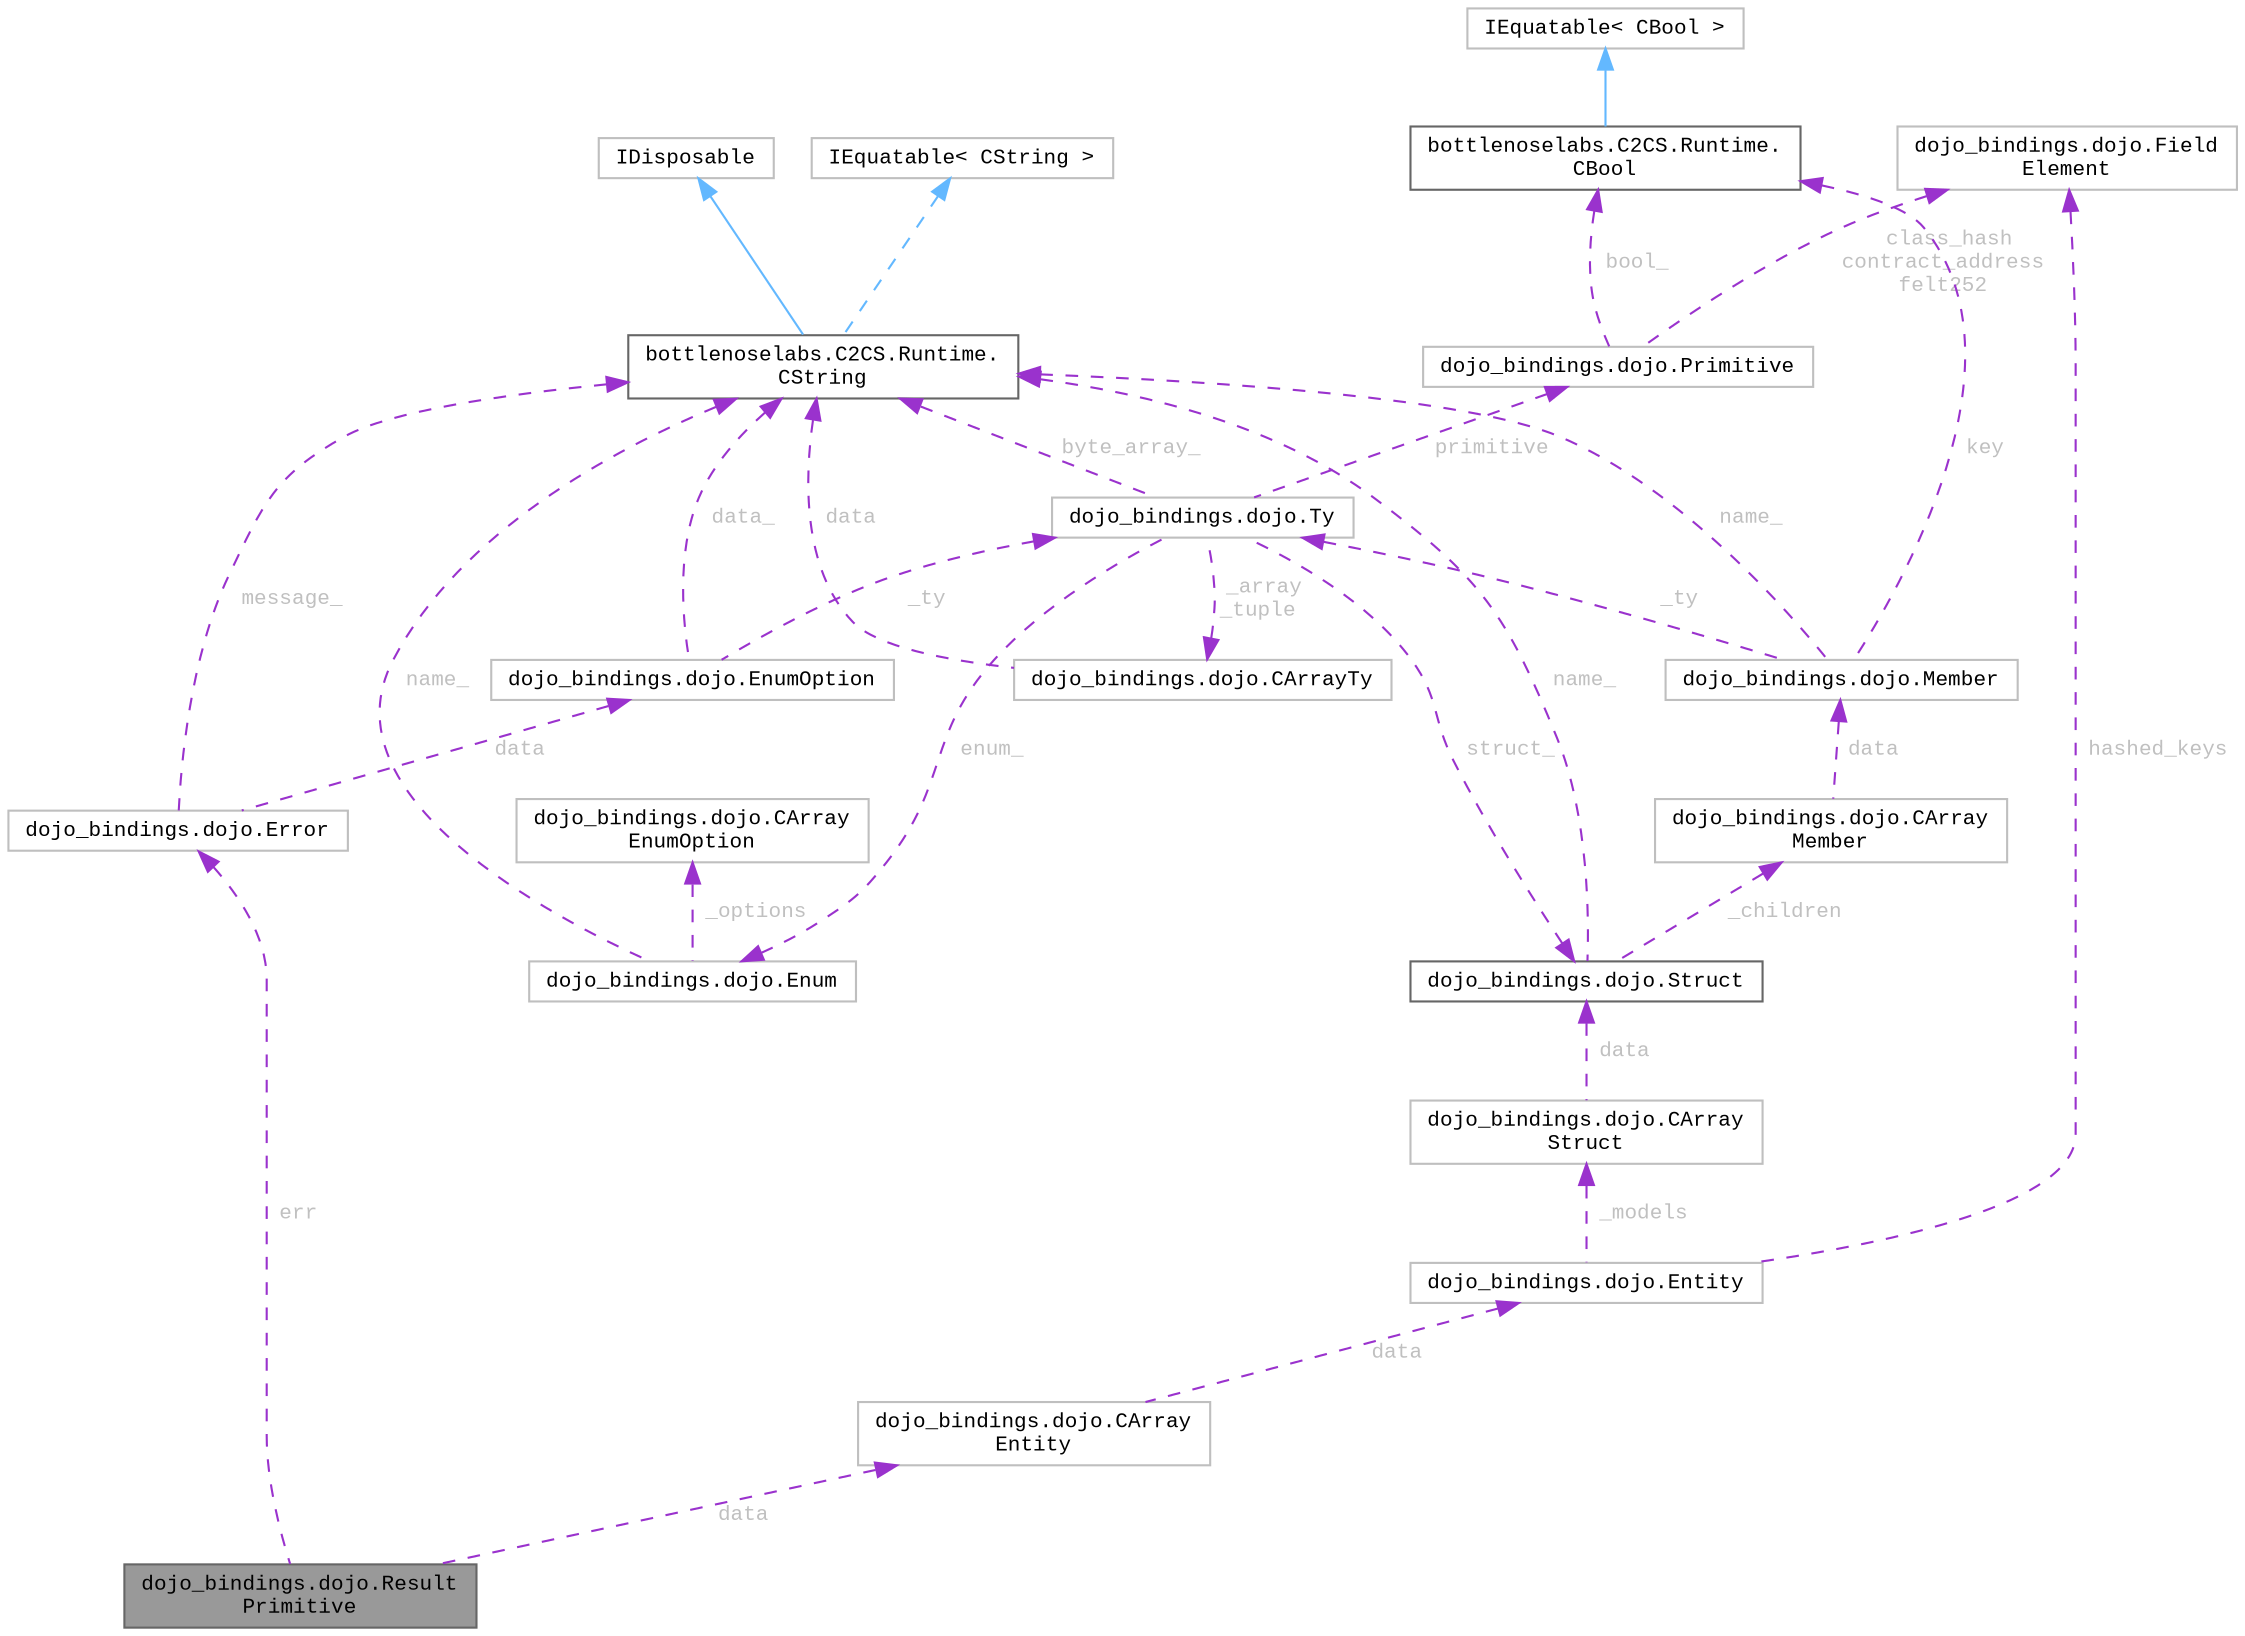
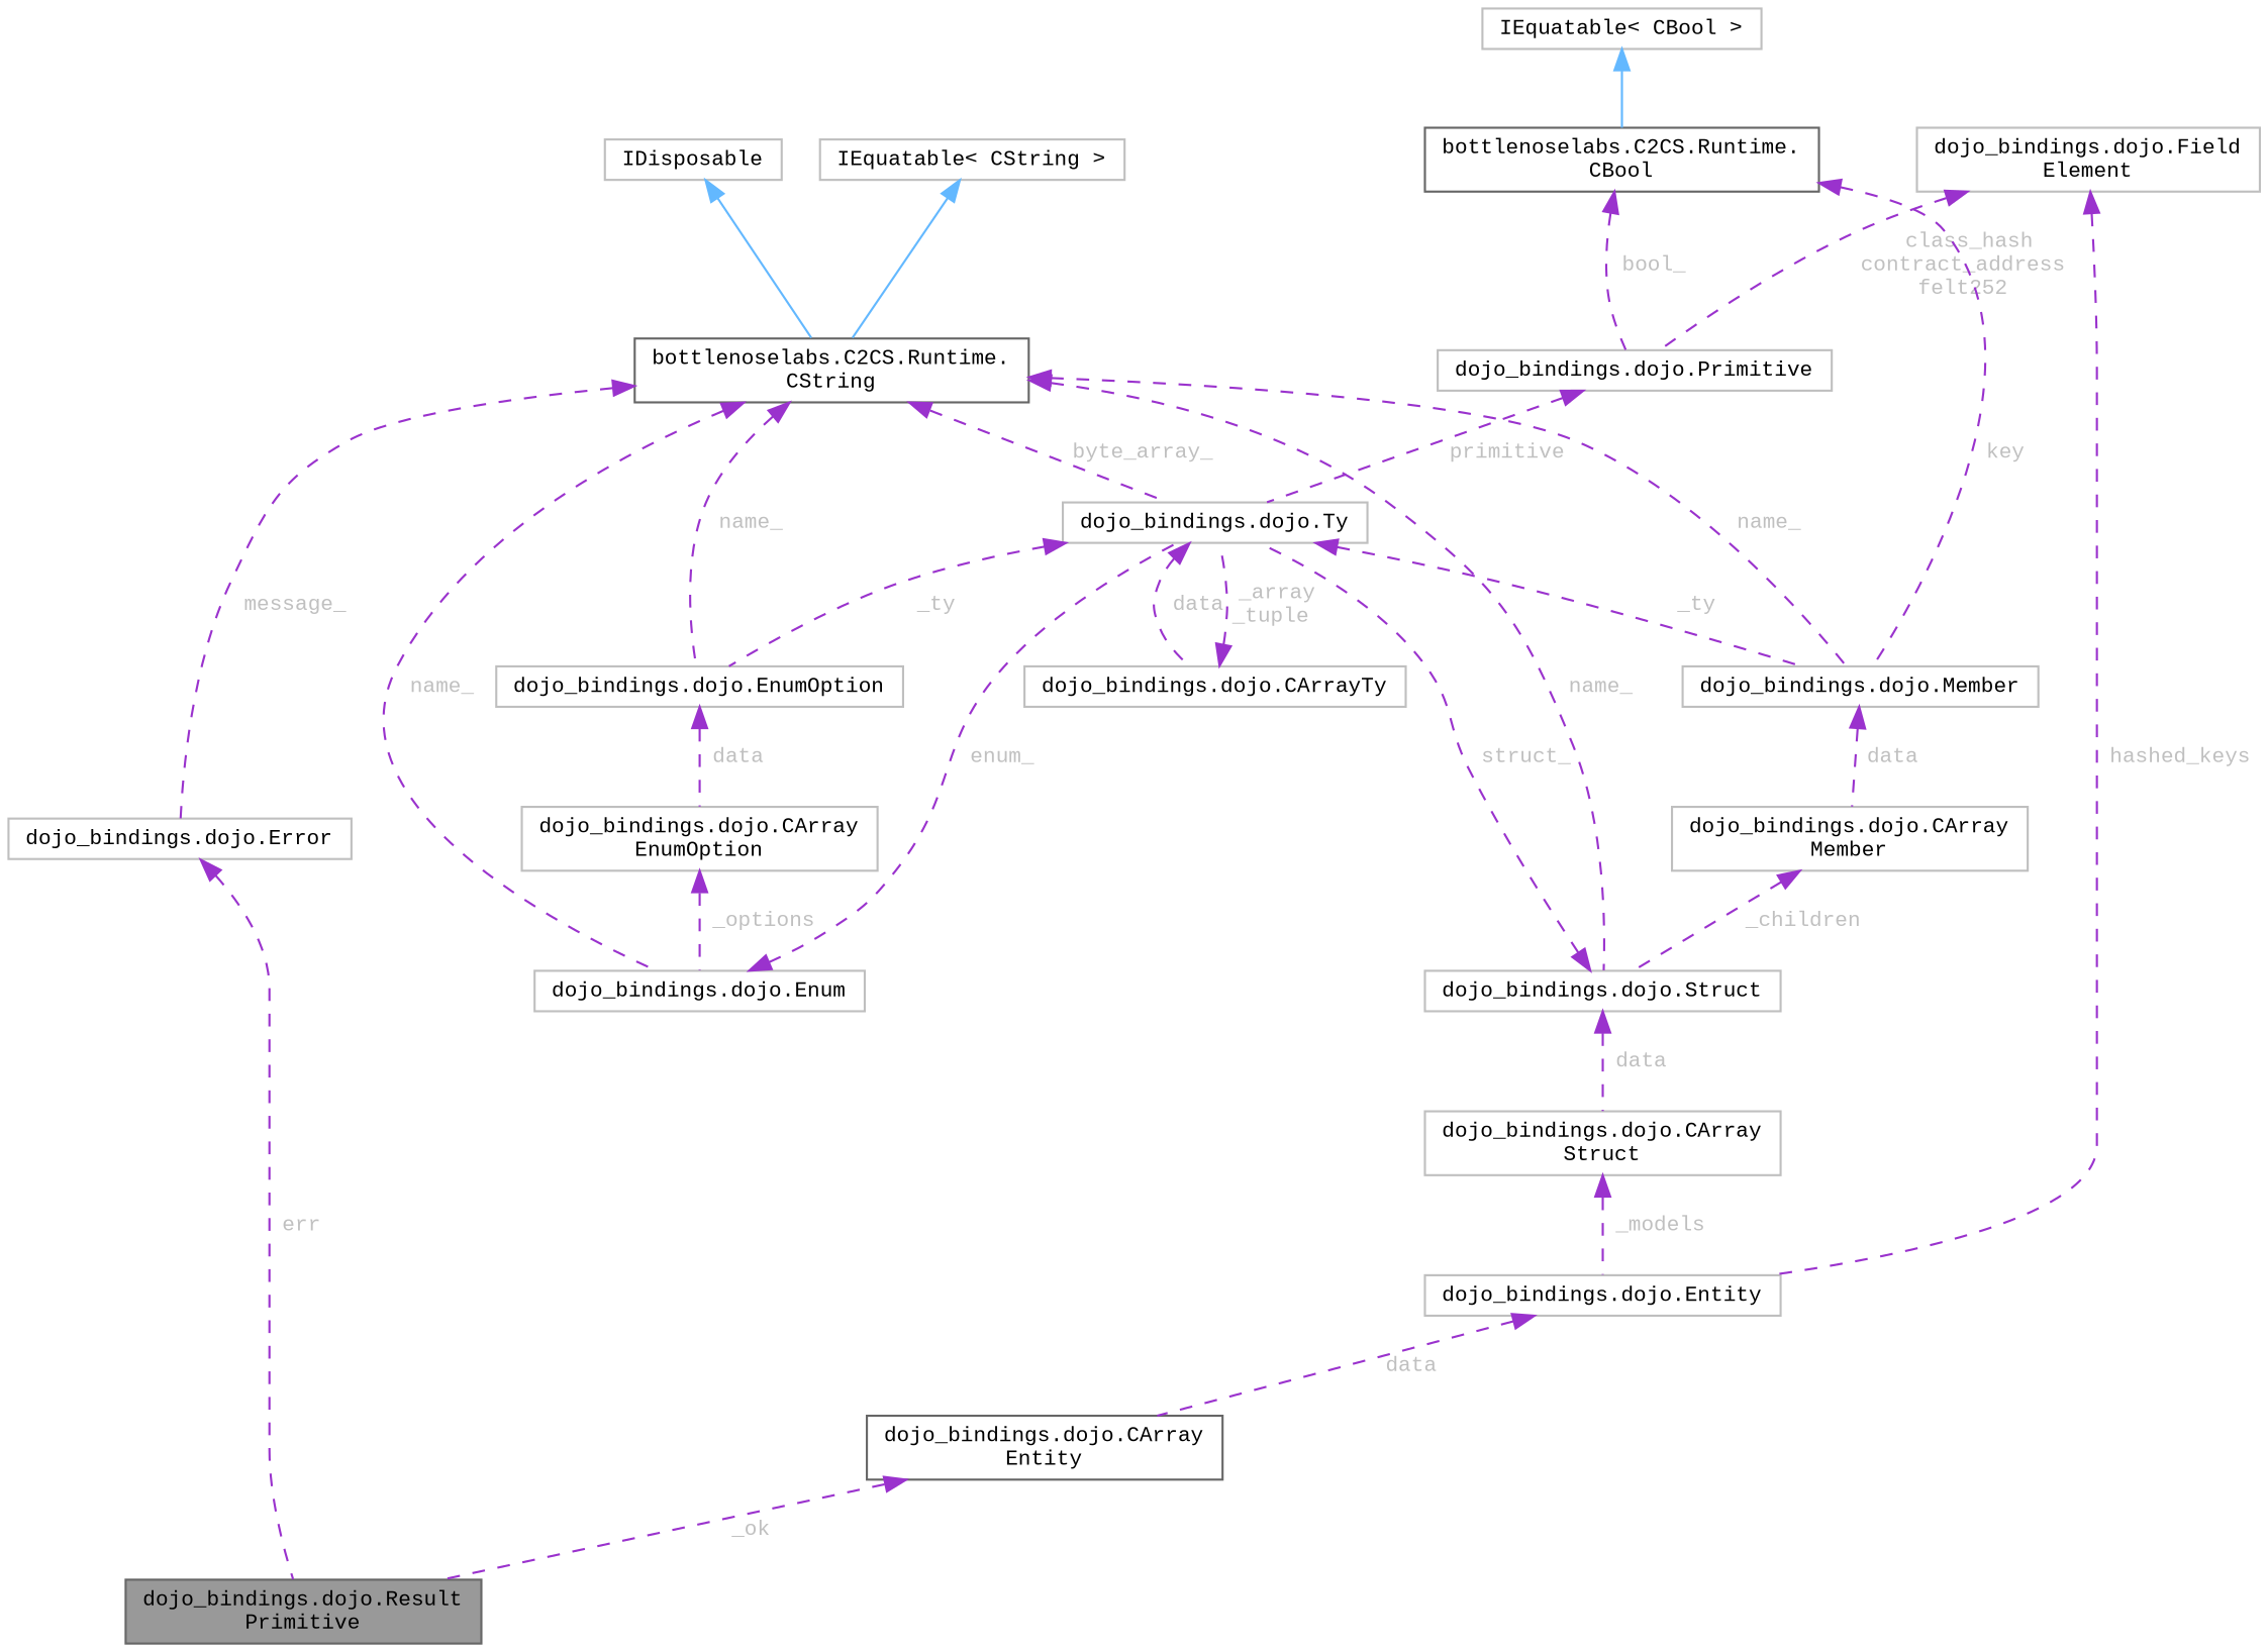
  digraph {
    fontname="Liberation Mono"
    node [color=grey75 fillcolor=white fontname="Liberation Mono" fontsize=10 shape=box style=filled]
    edge [color=darkorchid3 dir=back fontcolor=grey fontname="Liberation Mono" fontsize=10 labelfontname=Helvetica labelfontsize=10 style=dashed]
    n1 [color=gray40 fillcolor=grey60 fontcolor=black height=0.2 label="dojo_bindings.dojo.Result\lPrimitive" width=0.4]
-   n2 [height=0.2 label="dojo_bindings.dojo.CArray\lEntity" width=0.4]
+   n2 [color=gray40 height=0.2 label="dojo_bindings.dojo.CArray\lEntity" width=0.4]
    n3 [height=0.2 label="dojo_bindings.dojo.Entity" width=0.4]
    n4 [height=0.2 label="dojo_bindings.dojo.Field\lElement" width=0.4]
    n5 [height=0.2 label="dojo_bindings.dojo.Primitive" width=0.4]
    n6 [height=0.2 label="dojo_bindings.dojo.Ty" width=0.4]
    n7 [height=0.2 label="dojo_bindings.dojo.CArray\lStruct" width=0.4]
-   n8 [color=gray40 height=0.2 label="dojo_bindings.dojo.Struct" width=0.4]
+   n8 [height=0.2 label="dojo_bindings.dojo.Struct" width=0.4]
    n9 [height=0.2 label="dojo_bindings.dojo.Member" width=0.4]
    n10 [height=0.2 label="dojo_bindings.dojo.EnumOption" width=0.4]
    n11 [height=0.2 label="dojo_bindings.dojo.CArrayTy" width=0.4]
    n12 [color=gray40 height=0.2 label="bottlenoselabs.C2CS.Runtime.\lCString" width=0.4]
    n13 [height=0.2 label="dojo_bindings.dojo.Enum" width=0.4]
    n14 [height=0.2 label="dojo_bindings.dojo.Error" width=0.4]
    n15 [height=0.2 label="dojo_bindings.dojo.CArray\lMember" width=0.4]
    n16 [height=0.2 label="dojo_bindings.dojo.CArray\lEnumOption" width=0.4]
    n17 [height=0.2 label="IEquatable\< CString \>" width=0.4]
    n18 [height=0.2 label=IDisposable width=0.4]
    n19 [color=gray40 height=0.2 label="bottlenoselabs.C2CS.Runtime.\lCBool" width=0.4]
    n20 [height=0.2 label="IEquatable\< CBool \>" width=0.4]
-   n2 -> n1 [label=" data"]
+   n2 -> n1 [label=" _ok"]
    n3 -> n2 [label=" data"]
    n4 -> n3 [label=" hashed_keys"]
    n4 -> n5 [label=" class_hash\ncontract_address\nfelt252"]
    n5 -> n6 [label=" primitive"]
    n6 -> n9 [label=" _ty"]
    n6 -> n10 [label=" _ty"]
-   n12 -> n11 [label=" data"]
+   n6 -> n11 [label=" data"]
    n7 -> n3 [label=" _models"]
    n8 -> n6 [label=" struct_"]
    n8 -> n7 [label=" data"]
    n9 -> n15 [label=" data"]
-   n10 -> n14 [label=" data"]
+   n10 -> n16 [label=" data"]
    n11 -> n6 [label=" _array\n_tuple"]
    n12 -> n6 [label=" byte_array_"]
    n12 -> n8 [label=" name_"]
    n12 -> n9 [label=" name_"]
-   n12 -> n10 [label=" data_"]
+   n12 -> n10 [label=" name_"]
    n12 -> n13 [label=" name_"]
    n12 -> n14 [label=" message_"]
    n13 -> n6 [label=" enum_"]
    n14 -> n1 [label=" err"]
    n15 -> n8 [label=" _children"]
    n16 -> n13 [label=" _options"]
-   n17 -> n12 [color=steelblue1 fontcolor=""]
+   n17 -> n12 [color=steelblue1 style=solid fontcolor=""]
    n18 -> n12 [color=steelblue1 style=solid fontcolor=""]
    n19 -> n5 [label=" bool_"]
    n19 -> n9 [label=" key"]
    n20 -> n19 [color=steelblue1 style=solid fontcolor=""]
  }
